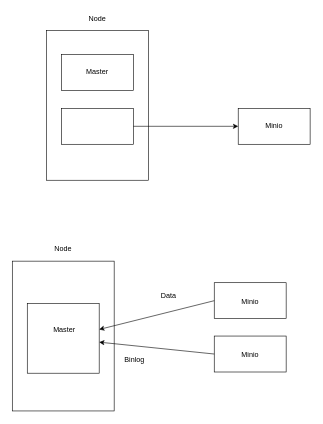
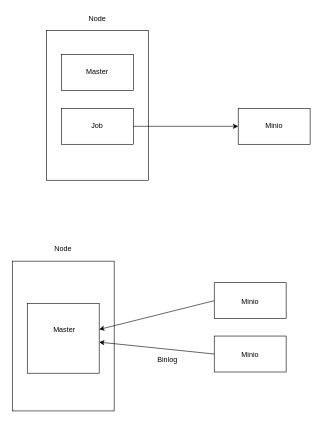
  <mxCell id="0" />
  <mxCell id="1" parent="0" />
  <mxCell id="2" value="" style="rounded=0;whiteSpace=wrap;html=1;" vertex="1" parent="1"><mxGeometry x="77" y="50" width="170" height="250" as="geometry" /></mxCell>
  <mxCell id="3" value="" style="rounded=0;whiteSpace=wrap;html=1;" vertex="1" parent="1"><mxGeometry x="102" y="90" width="120" height="60" as="geometry" /></mxCell>
  <mxCell id="4" value="" style="rounded=0;whiteSpace=wrap;html=1;" vertex="1" parent="1"><mxGeometry x="102" y="180" width="120" height="60" as="geometry" /></mxCell>
  <mxCell id="5" value="Master" style="text;html=1;strokeColor=none;fillColor=none;align=center;verticalAlign=middle;whiteSpace=wrap;rounded=0;" vertex="1" parent="1"><mxGeometry x="142" y="110" width="40" height="20" as="geometry" /></mxCell>
  <mxCell id="6" value="" style="rounded=0;whiteSpace=wrap;html=1;" vertex="1" parent="1"><mxGeometry x="397" y="180" width="120" height="60" as="geometry" /></mxCell>
  <mxCell id="7" value="Minio" style="text;html=1;strokeColor=none;fillColor=none;align=center;verticalAlign=middle;whiteSpace=wrap;rounded=0;" vertex="1" parent="1"><mxGeometry x="437" y="200" width="40" height="20" as="geometry" /></mxCell>
  <mxCell id="8" value="" style="endArrow=classic;html=1;exitX=1;exitY=0.5;exitDx=0;exitDy=0;" edge="1" parent="1" source="4" target="6"><mxGeometry width="50" height="50" relative="1" as="geometry"><mxPoint x="167" y="290" as="sourcePoint" /><mxPoint x="217" y="240" as="targetPoint" /></mxGeometry></mxCell>
  <mxCell id="9" value="Node" style="text;html=1;strokeColor=none;fillColor=none;align=center;verticalAlign=middle;whiteSpace=wrap;rounded=0;" vertex="1" parent="1"><mxGeometry x="142" y="20" width="40" height="20" as="geometry" /></mxCell>
+ <mxCell id="10" value="Job" style="text;html=1;strokeColor=none;fillColor=none;align=center;verticalAlign=middle;whiteSpace=wrap;rounded=0;" vertex="1" parent="1"><mxGeometry x="142" y="200" width="40" height="20" as="geometry" /></mxCell>
  <mxCell id="11" value="" style="rounded=0;whiteSpace=wrap;html=1;" vertex="1" parent="1"><mxGeometry x="20" y="435" width="170" height="250" as="geometry" /></mxCell>
  <mxCell id="12" value="" style="rounded=0;whiteSpace=wrap;html=1;" vertex="1" parent="1"><mxGeometry x="45" y="506" width="120" height="116" as="geometry" /></mxCell>
  <mxCell id="13" value="Master" style="text;html=1;strokeColor=none;fillColor=none;align=center;verticalAlign=middle;whiteSpace=wrap;rounded=0;" vertex="1" parent="1"><mxGeometry x="87" y="540" width="40" height="20" as="geometry" /></mxCell>
  <mxCell id="14" value="" style="rounded=0;whiteSpace=wrap;html=1;" vertex="1" parent="1"><mxGeometry x="357" y="471" width="120" height="60" as="geometry" /></mxCell>
  <mxCell id="15" value="Minio" style="text;html=1;strokeColor=none;fillColor=none;align=center;verticalAlign=middle;whiteSpace=wrap;rounded=0;" vertex="1" parent="1"><mxGeometry x="397" y="493" width="40" height="20" as="geometry" /></mxCell>
  <mxCell id="16" value="Node" style="text;html=1;strokeColor=none;fillColor=none;align=center;verticalAlign=middle;whiteSpace=wrap;rounded=0;" vertex="1" parent="1"><mxGeometry x="85" y="405" width="40" height="20" as="geometry" /></mxCell>
  <mxCell id="17" value="" style="rounded=0;whiteSpace=wrap;html=1;" vertex="1" parent="1"><mxGeometry x="357" y="560" width="120" height="60" as="geometry" /></mxCell>
  <mxCell id="18" value="Minio" style="text;html=1;strokeColor=none;fillColor=none;align=center;verticalAlign=middle;whiteSpace=wrap;rounded=0;" vertex="1" parent="1"><mxGeometry x="397" y="582" width="40" height="20" as="geometry" /></mxCell>
  <mxCell id="19" value="" style="endArrow=classic;html=1;exitX=0;exitY=0.5;exitDx=0;exitDy=0;" edge="1" parent="1" source="14" target="12"><mxGeometry width="50" height="50" relative="1" as="geometry"><mxPoint x="166" y="344" as="sourcePoint" /><mxPoint x="216" y="294" as="targetPoint" /></mxGeometry></mxCell>
  <mxCell id="20" value="" style="endArrow=classic;html=1;exitX=0;exitY=0.5;exitDx=0;exitDy=0;" edge="1" parent="1" source="17" target="12"><mxGeometry width="50" height="50" relative="1" as="geometry"><mxPoint x="367" y="511" as="sourcePoint" /><mxPoint x="175" y="559" as="targetPoint" /></mxGeometry></mxCell>
- <mxCell id="21" value="Data" style="text;html=1;strokeColor=none;fillColor=none;align=center;verticalAlign=middle;whiteSpace=wrap;rounded=0;" vertex="1" parent="1"><mxGeometry x="261" y="483" width="40" height="20" as="geometry" /></mxCell>
- <mxCell id="22" value="Binlog" style="text;html=1;strokeColor=none;fillColor=none;align=center;verticalAlign=middle;whiteSpace=wrap;rounded=0;" vertex="1" parent="1"><mxGeometry x="204" y="589" width="40" height="20" as="geometry" /></mxCell>
+ <mxCell id="22" value="Binlog" style="text;html=1;strokeColor=none;fillColor=none;align=center;verticalAlign=middle;whiteSpace=wrap;rounded=0;" vertex="1" parent="1"><mxGeometry x="259" y="589" width="40" height="20" as="geometry" /></mxCell>
